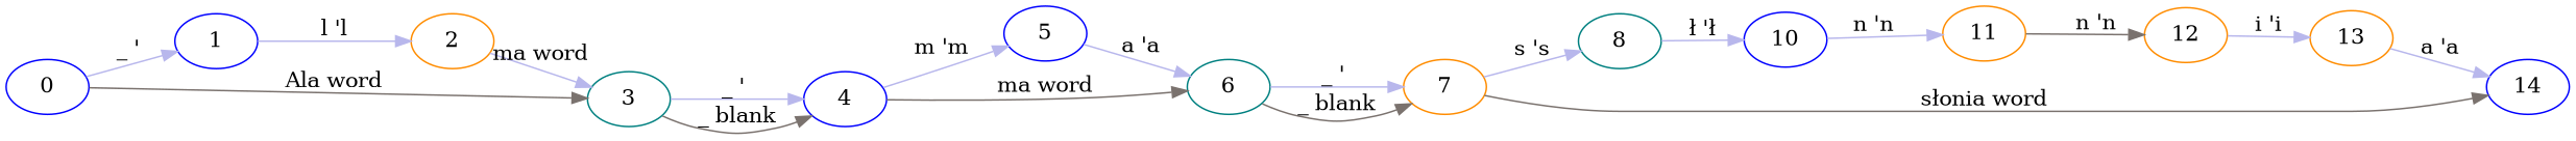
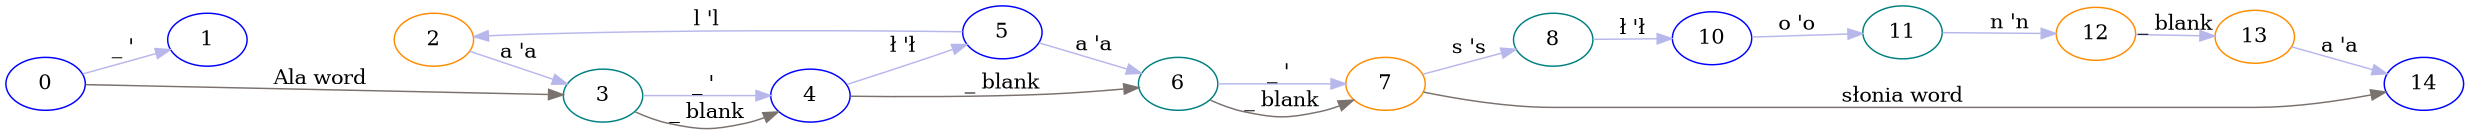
  digraph {
    rankdir=LR
    node [color=blue]
    edge [color="#b8b7ec"]
    0
    1
    3 [color=teal]
    2 [color=darkorange]
    4
    5
    6 [color=teal]
    7 [color=darkorange]
    8 [color=teal]
    14
    10
-   11 [color=darkorange]
+   11 [color=teal]
    12 [color=darkorange]
    13 [color=darkorange]
    0 -> 1 [label="_ ' "]
    0 -> 3 [color="#7a726e" label="Ala word"]
-   1 -> 2 [label="l 'l"]
+   5 -> 2 [label="l 'l"]
    3 -> 4 [label="_ ' "]
    3 -> 4 [color="#7a726e" label="_ blank"]
-   2 -> 3 [label="ma word"]
-   4 -> 5 [label="m 'm"]
-   4 -> 6 [color="#7a726e" label="ma word"]
+   2 -> 3 [label="a 'a"]
+   4 -> 5 [label="ł 'ł"]
+   4 -> 6 [color="#7a726e" label="_ blank"]
    5 -> 6 [label="a 'a"]
    6 -> 7 [label="_ ' "]
    6 -> 7 [color="#7a726e" label="_ blank"]
    7 -> 8 [label="s 's"]
    7 -> 14 [color="#7a726e" label="słonia word"]
    8 -> 10 [label="ł 'ł"]
-   10 -> 11 [label="n 'n"]
-   11 -> 12 [color="#7a726e" label="n 'n"]
-   12 -> 13 [label="i 'i"]
+   10 -> 11 [label="o 'o"]
+   11 -> 12 [label="n 'n"]
+   12 -> 13 [label="_ blank"]
    13 -> 14 [label="a 'a"]
  }
